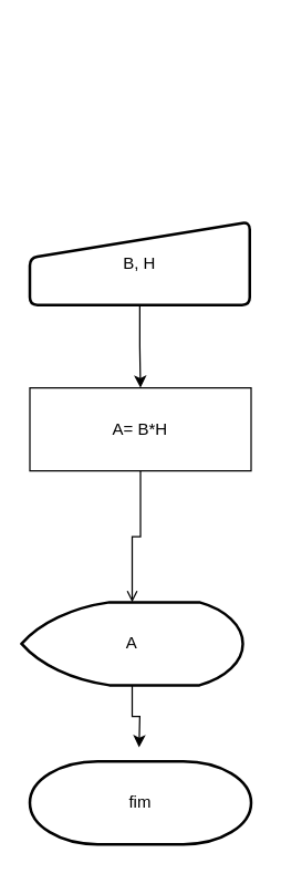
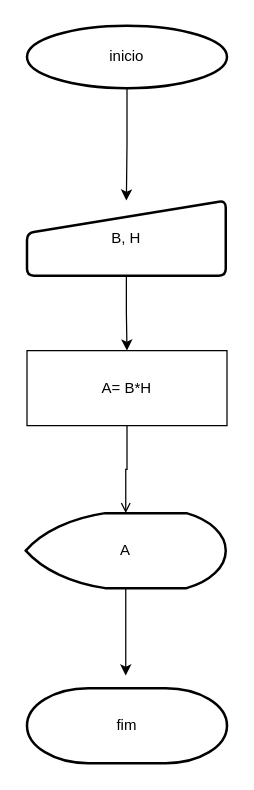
  <mxCell id="0" />
  <mxCell id="1" parent="0" />
+ <mxCell id="2" style="edgeStyle=orthogonalEdgeStyle;rounded=0;orthogonalLoop=1;jettySize=auto;html=1;exitX=0.5;exitY=1;exitDx=0;exitDy=0;exitPerimeter=0;entryX=0.5;entryY=0;entryDx=0;entryDy=0;" edge="1" parent="1" source="3" target="5"><mxGeometry relative="1" as="geometry" /></mxCell>
+ <mxCell id="3" value="inicio" style="strokeWidth=2;html=1;shape=mxgraph.flowchart.start_1;whiteSpace=wrap;labelBackgroundColor=none;" vertex="1" parent="1"><mxGeometry x="21" y="20" width="160" height="50" as="geometry" /></mxCell>
  <mxCell id="4" style="edgeStyle=orthogonalEdgeStyle;rounded=0;orthogonalLoop=1;jettySize=auto;html=1;exitX=0.5;exitY=1;exitDx=0;exitDy=0;entryX=0.5;entryY=0;entryDx=0;entryDy=0;labelBackgroundColor=none;fontColor=default;" edge="1" parent="1" source="5" target="7"><mxGeometry relative="1" as="geometry" /></mxCell>
  <mxCell id="5" value="B, H" style="html=1;strokeWidth=2;shape=manualInput;whiteSpace=wrap;rounded=1;size=26;arcSize=11;labelBackgroundColor=none;" vertex="1" parent="1"><mxGeometry x="21" y="160" width="159" height="60" as="geometry" /></mxCell>
  <mxCell id="6" style="edgeStyle=orthogonalEdgeStyle;rounded=0;orthogonalLoop=1;jettySize=auto;html=1;exitX=0.5;exitY=1;exitDx=0;exitDy=0;entryX=0.5;entryY=0;entryDx=0;entryDy=0;entryPerimeter=0;labelBackgroundColor=none;fontColor=default;endArrow=open;" edge="1" parent="1" source="7" target="9"><mxGeometry relative="1" as="geometry" /></mxCell>
  <mxCell id="7" value="A= B*H" style="whiteSpace=wrap;html=1;labelBackgroundColor=none;rounded=0;" vertex="1" parent="1"><mxGeometry x="21" y="280" width="160" height="60" as="geometry" /></mxCell>
  <mxCell id="8" style="edgeStyle=orthogonalEdgeStyle;rounded=0;orthogonalLoop=1;jettySize=auto;html=1;labelBackgroundColor=none;fontColor=default;" edge="1" parent="1" source="9"><mxGeometry relative="1" as="geometry"><mxPoint x="100" y="540" as="targetPoint" /></mxGeometry></mxCell>
- <mxCell id="9" value="A" style="strokeWidth=2;html=1;shape=mxgraph.flowchart.display;whiteSpace=wrap;labelBackgroundColor=none;" vertex="1" parent="1"><mxGeometry x="15" y="435" width="160" height="60" as="geometry" /></mxCell>
+ <mxCell id="9" value="A" style="strokeWidth=2;html=1;shape=mxgraph.flowchart.display;whiteSpace=wrap;labelBackgroundColor=none;" vertex="1" parent="1"><mxGeometry x="20" y="410" width="160" height="60" as="geometry" /></mxCell>
  <mxCell id="10" value="fim" style="strokeWidth=2;html=1;shape=mxgraph.flowchart.terminator;whiteSpace=wrap;labelBackgroundColor=none;" vertex="1" parent="1"><mxGeometry x="21" y="550" width="160" height="60" as="geometry" /></mxCell>
